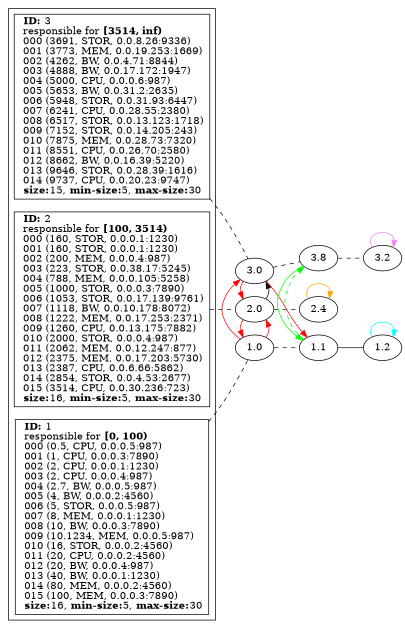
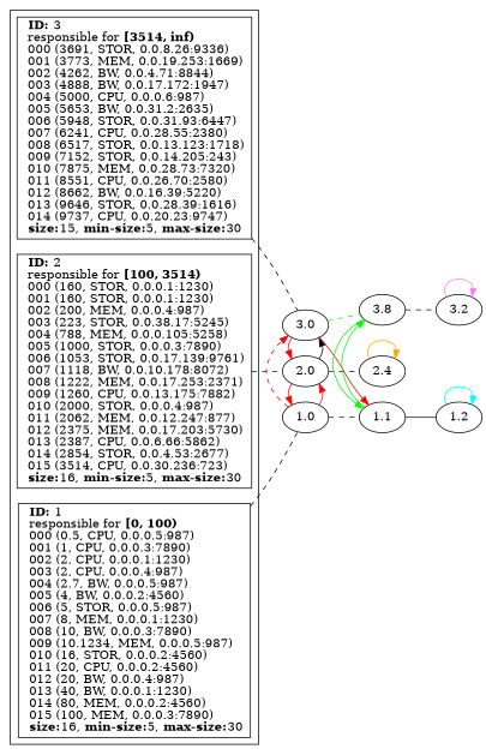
  strict digraph {
    rankdir=LR
    edge [dir=forward style=solid]
    n1 [label=< 				<B>ID:</B> 1<BR ALIGN="LEFT"/> 				responsible for <B>[0, 100)</B><BR ALIGN="LEFT"/> 				000 (0.5, CPU, 0.0.0.5:987)<BR ALIGN="LEFT"/> 				001 (1, CPU, 0.0.0.3:7890)<BR ALIGN="LEFT"/> 				002 (2, CPU, 0.0.0.1:1230)<BR ALIGN="LEFT"/> 				003 (2, CPU, 0.0.0.4:987)<BR ALIGN="LEFT"/> 				004 (2.7, BW, 0.0.0.5:987)<BR ALIGN="LEFT"/> 				005 (4, BW, 0.0.0.2:4560)<BR ALIGN="LEFT"/> 				006 (5, STOR, 0.0.0.5:987)<BR ALIGN="LEFT"/> 				007 (8, MEM, 0.0.0.1:1230)<BR ALIGN="LEFT"/> 				008 (10, BW, 0.0.0.3:7890)<BR ALIGN="LEFT"/> 				009 (10.1234, MEM, 0.0.0.5:987)<BR ALIGN="LEFT"/> 				010 (16, STOR, 0.0.0.2:4560)<BR ALIGN="LEFT"/> 				011 (20, CPU, 0.0.0.2:4560)<BR ALIGN="LEFT"/> 				012 (20, BW, 0.0.0.4:987)<BR ALIGN="LEFT"/> 				013 (40, BW, 0.0.0.1:1230)<BR ALIGN="LEFT"/> 				014 (80, MEM, 0.0.0.2:4560)<BR ALIGN="LEFT"/> 				015 (100, MEM, 0.0.0.3:7890)<BR ALIGN="LEFT"/> 			<B>size:</B>16, <B>min-size:</B>5, <B>max-size:</B>30<BR ALIGN="LEFT"/>			> shape=box]
    n2 [label=< 				<B>ID:</B> 2<BR ALIGN="LEFT"/> 				responsible for <B>[100, 3514)</B><BR ALIGN="LEFT"/> 				000 (160, STOR, 0.0.0.1:1230)<BR ALIGN="LEFT"/> 				001 (160, STOR, 0.0.0.1:1230)<BR ALIGN="LEFT"/> 				002 (200, MEM, 0.0.0.4:987)<BR ALIGN="LEFT"/> 				003 (223, STOR, 0.0.38.17:5245)<BR ALIGN="LEFT"/> 				004 (788, MEM, 0.0.0.105:5258)<BR ALIGN="LEFT"/> 				005 (1000, STOR, 0.0.0.3:7890)<BR ALIGN="LEFT"/> 				006 (1053, STOR, 0.0.17.139:9761)<BR ALIGN="LEFT"/> 				007 (1118, BW, 0.0.10.178:8072)<BR ALIGN="LEFT"/> 				008 (1222, MEM, 0.0.17.253:2371)<BR ALIGN="LEFT"/> 				009 (1260, CPU, 0.0.13.175:7882)<BR ALIGN="LEFT"/> 				010 (2000, STOR, 0.0.0.4:987)<BR ALIGN="LEFT"/> 				011 (2062, MEM, 0.0.12.247:877)<BR ALIGN="LEFT"/> 				012 (2375, MEM, 0.0.17.203:5730)<BR ALIGN="LEFT"/> 				013 (2387, CPU, 0.0.6.66:5862)<BR ALIGN="LEFT"/> 				014 (2854, STOR, 0.0.4.53:2677)<BR ALIGN="LEFT"/> 				015 (3514, CPU, 0.0.30.236:723)<BR ALIGN="LEFT"/> 			<B>size:</B>16, <B>min-size:</B>5, <B>max-size:</B>30<BR ALIGN="LEFT"/>			> shape=box]
    n3 [label=< 				<B>ID:</B> 3<BR ALIGN="LEFT"/> 				responsible for <B>[3514, inf)</B><BR ALIGN="LEFT"/> 				000 (3691, STOR, 0.0.8.26:9336)<BR ALIGN="LEFT"/> 				001 (3773, MEM, 0.0.19.253:1669)<BR ALIGN="LEFT"/> 				002 (4262, BW, 0.0.4.71:8844)<BR ALIGN="LEFT"/> 				003 (4888, BW, 0.0.17.172:1947)<BR ALIGN="LEFT"/> 				004 (5000, CPU, 0.0.0.6:987)<BR ALIGN="LEFT"/> 				005 (5653, BW, 0.0.31.2:2635)<BR ALIGN="LEFT"/> 				006 (5948, STOR, 0.0.31.93:6447)<BR ALIGN="LEFT"/> 				007 (6241, CPU, 0.0.28.55:2380)<BR ALIGN="LEFT"/> 				008 (6517, STOR, 0.0.13.123:1718)<BR ALIGN="LEFT"/> 				009 (7152, STOR, 0.0.14.205:243)<BR ALIGN="LEFT"/> 				010 (7875, MEM, 0.0.28.73:7320)<BR ALIGN="LEFT"/> 				011 (8551, CPU, 0.0.26.70:2580)<BR ALIGN="LEFT"/> 				012 (8662, BW, 0.0.16.39:5220)<BR ALIGN="LEFT"/> 				013 (9646, STOR, 0.0.28.39:1616)<BR ALIGN="LEFT"/> 				014 (9737, CPU, 0.0.20.23:9747)<BR ALIGN="LEFT"/> 			<B>size:</B>15, <B>min-size:</B>5, <B>max-size:</B>30<BR ALIGN="LEFT"/>			> shape=box]
    1.0
    2.0
    3.0
    1.1
    n8 [label=3.8]
    1.2
    3.2
    n11 [label=2.4]
    subgraph cluster_1 {
      rank=same
      n1
      n2
      n3
    }
    subgraph sub_2 {
      label="Level 0"
      rank=same
      1.0
      2.0
      3.0
    }
    subgraph sub_3 {
      label="Level 1 (0)"
      rank=same
      1.1
      n8
    }
    subgraph sub_4 {
      label="Level 2 (00)"
      rank=same
      1.2
    }
    subgraph sub_5 {
      label="Level 2 (01)"
      rank=same
      3.2
    }
    subgraph sub_6 {
      label="Level 1 (1)"
      rank=same
      n11
    }
    n1 -> 1.0 [dir=none style=dashed]
    n2 -> 2.0 [dir=none style=dashed]
    n3 -> 3.0 [dir=none style=dashed]
    1.0 -> 2.0 [color=red]
-   1.0 -> 3.0 [color=red]
+   1.0 -> 3.0 [color=red style=dashed]
    1.0 -> 1.1 [dir=none style=dashed]
    2.0 -> 1.0 [color=red]
    2.0 -> 3.0 [color=black]
    2.0 -> n11 [dir=none style=dashed]
    3.0 -> 2.0 [color=red]
    3.0 -> 1.1 [color=red]
-   3.0 -> n8 [dir=none style=dashed]
-   1.1 -> n8 [color=green style=dashed]
+   3.0 -> n8 [dir=none style=dashed color=green]
+   1.1 -> n8 [color=green]
    1.1 -> 1.2 [dir=none]
    n8 -> 1.1 [color=green]
    n8 -> 3.2 [dir=none style=dashed]
    1.2 -> 1.2 [color=cyan]
    3.2 -> 3.2 [color=violet]
    n11 -> n11 [color=orange]
  }
